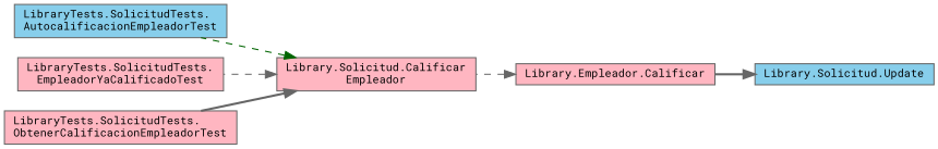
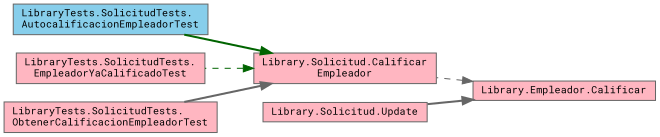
  digraph {
    fontname="Roboto Mono"
    rankdir=RL
    node [color=grey40 fillcolor=lightpink fontname="Roboto Mono" fontsize=10 shape=box style=filled]
    edge [color=gray40 dir=back fontname="Roboto Mono" fontsize=10 labelfontname=Helvetica labelfontsize=10 style=dashed]
    n1 [color=gray40 fontcolor=black height=0.2 label="Library.Empleador.Calificar" width=0.4]
    n2 [height=0.2 label="Library.Solicitud.Calificar\lEmpleador" width=0.4]
-   n3 [fillcolor=skyblue height=0.2 label="Library.Solicitud.Update" width=0.4]
+   n3 [height=0.2 label="Library.Solicitud.Update" width=0.4]
    n4 [fillcolor=skyblue height=0.2 label="LibraryTests.SolicitudTests.\lAutocalificacionEmpleadorTest" width=0.4]
    n5 [height=0.2 label="LibraryTests.SolicitudTests.\lEmpleadorYaCalificadoTest" width=0.4]
    n6 [height=0.2 label="LibraryTests.SolicitudTests.\lObtenerCalificacionEmpleadorTest" width=0.4]
    n1 -> n2
-   n3 -> n1 [style=bold]
-   n2 -> n4 [color=darkgreen]
-   n2 -> n5
+   n1 -> n3 [style=bold]
+   n2 -> n4 [color=darkgreen style=bold]
+   n2 -> n5 [color=darkgreen]
    n2 -> n6 [style=bold]
  }
